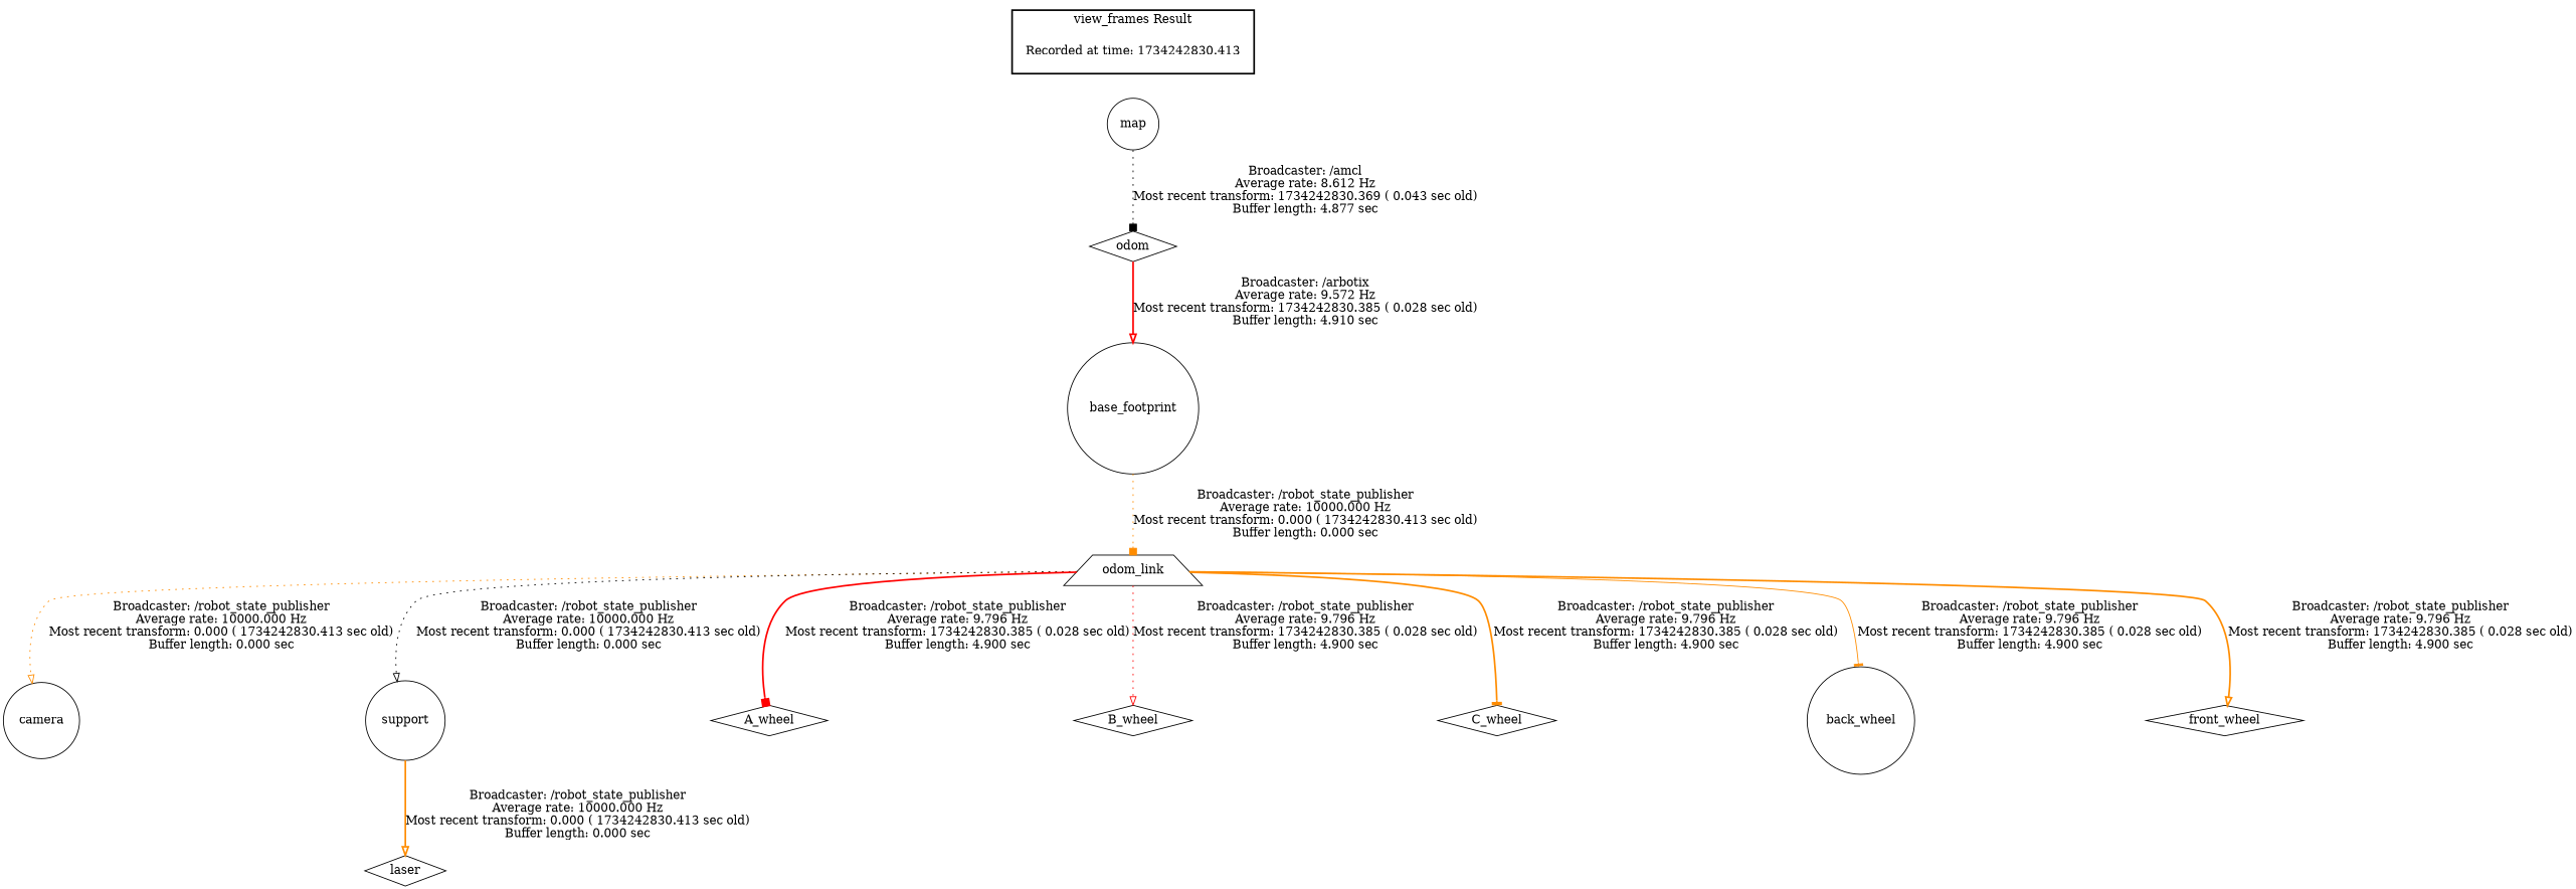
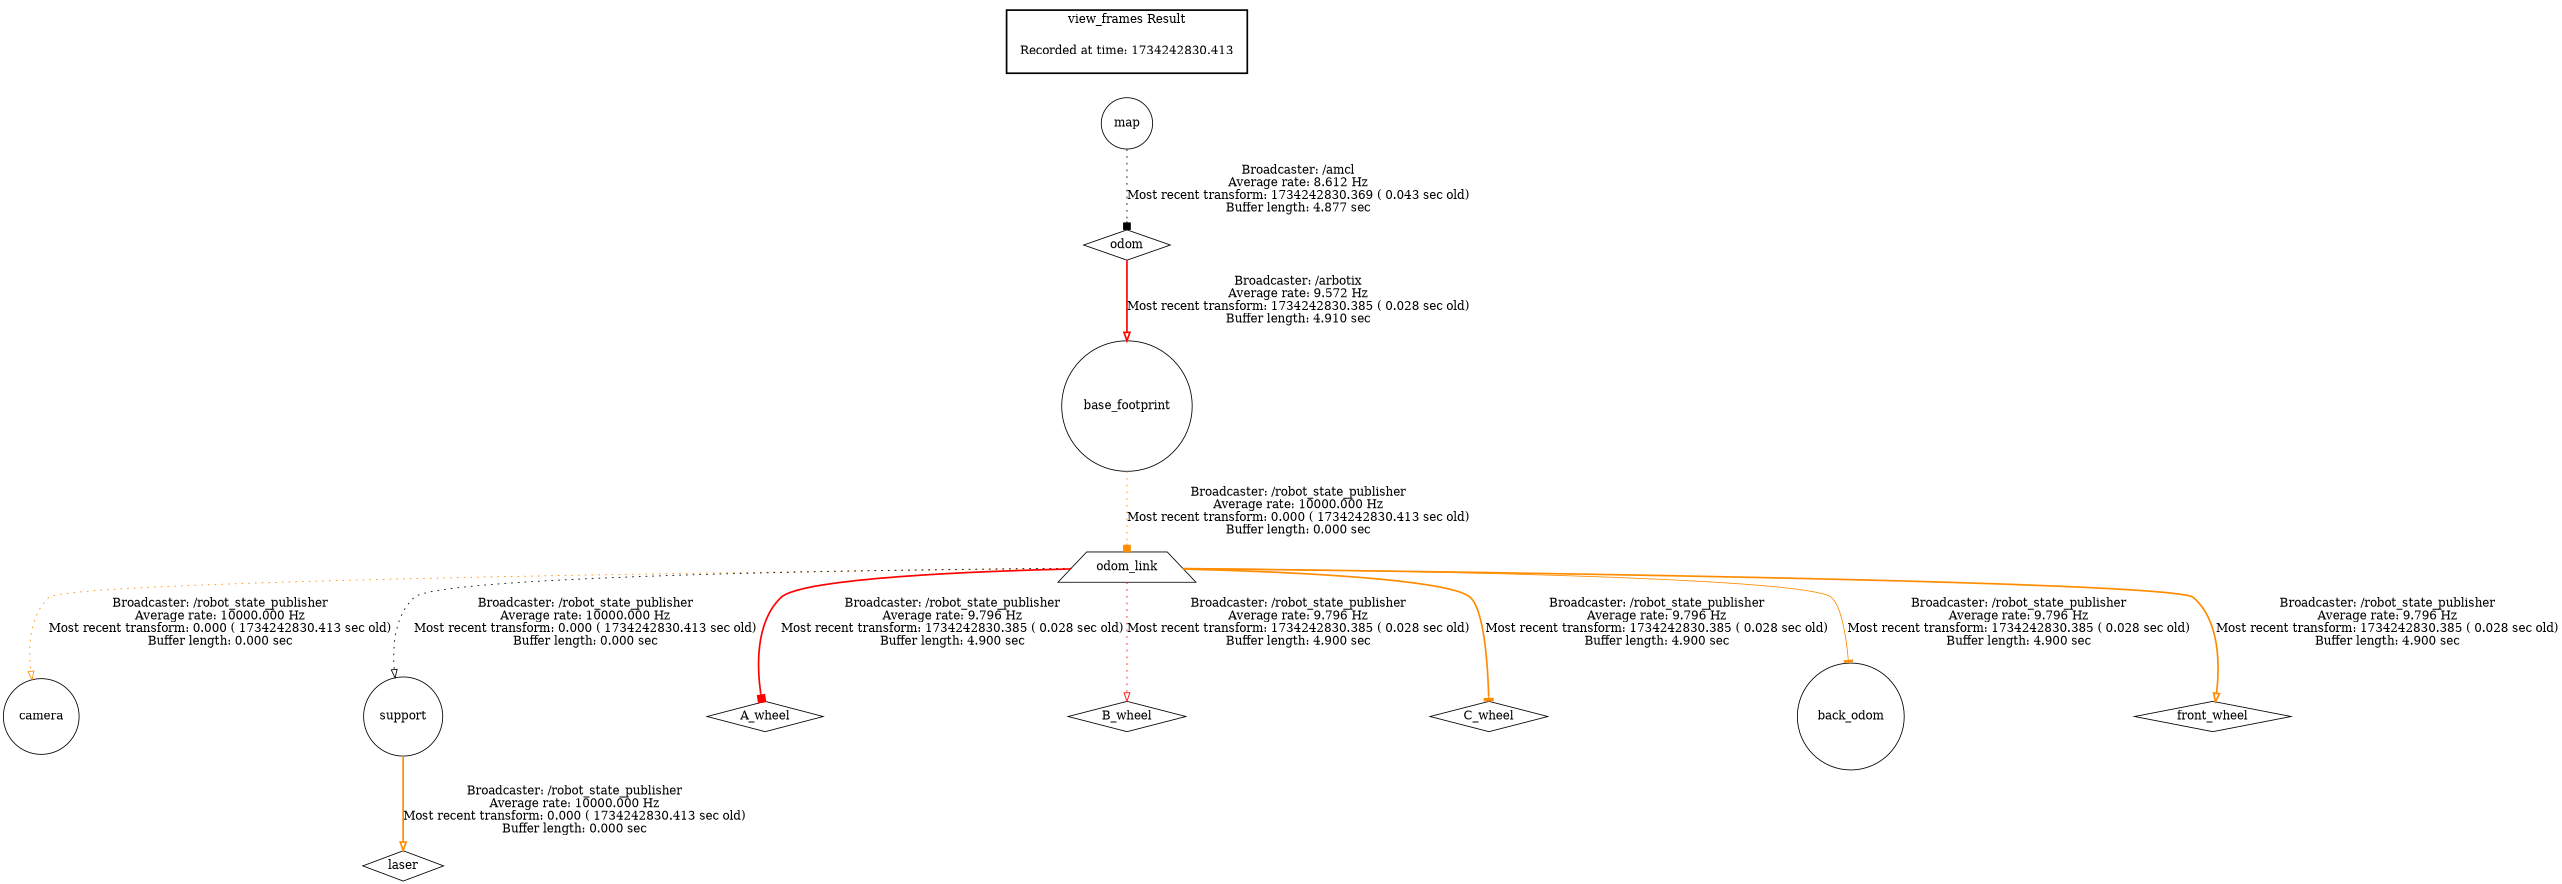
  digraph {
    node [shape=diamond]
    edge [style=dotted arrowhead=onormal color=darkorange]
    "Recorded at time: 1734242830.413" [shape=plaintext]
    map [shape=circle]
    base_footprint [shape=circle]
    n4 [label=odom_link shape=trapezium]
    camera [shape=circle]
    support [shape=circle]
    A_wheel
    B_wheel
    C_wheel
-   back_wheel [shape=circle]
+   back_wheel [shape=circle label=back_odom]
    front_wheel
    laser
    odom
    subgraph cluster_1 {
      color=black
      label="view_frames Result"
      style=bold
      "Recorded at time: 1734242830.413"
    }
    "Recorded at time: 1734242830.413" -> map [style=invis arrowhead="" color=""]
    map -> odom [arrowhead=box color=black label="Broadcaster: /amcl\nAverage rate: 8.612 Hz\nMost recent transform: 1734242830.369 ( 0.043 sec old)\nBuffer length: 4.877 sec\n"]
    base_footprint -> n4 [arrowhead=box label="Broadcaster: /robot_state_publisher\nAverage rate: 10000.000 Hz\nMost recent transform: 0.000 ( 1734242830.413 sec old)\nBuffer length: 0.000 sec\n"]
    n4 -> camera [label="Broadcaster: /robot_state_publisher\nAverage rate: 10000.000 Hz\nMost recent transform: 0.000 ( 1734242830.413 sec old)\nBuffer length: 0.000 sec\n"]
    n4 -> support [color=black label="Broadcaster: /robot_state_publisher\nAverage rate: 10000.000 Hz\nMost recent transform: 0.000 ( 1734242830.413 sec old)\nBuffer length: 0.000 sec\n"]
    n4 -> A_wheel [arrowhead=box color=red label="Broadcaster: /robot_state_publisher\nAverage rate: 9.796 Hz\nMost recent transform: 1734242830.385 ( 0.028 sec old)\nBuffer length: 4.900 sec\n" style=bold]
    n4 -> B_wheel [color=red label="Broadcaster: /robot_state_publisher\nAverage rate: 9.796 Hz\nMost recent transform: 1734242830.385 ( 0.028 sec old)\nBuffer length: 4.900 sec\n"]
    n4 -> C_wheel [arrowhead=tee label="Broadcaster: /robot_state_publisher\nAverage rate: 9.796 Hz\nMost recent transform: 1734242830.385 ( 0.028 sec old)\nBuffer length: 4.900 sec\n" style=bold]
    n4 -> back_wheel [arrowhead=tee label="Broadcaster: /robot_state_publisher\nAverage rate: 9.796 Hz\nMost recent transform: 1734242830.385 ( 0.028 sec old)\nBuffer length: 4.900 sec\n" style=solid]
    n4 -> front_wheel [label="Broadcaster: /robot_state_publisher\nAverage rate: 9.796 Hz\nMost recent transform: 1734242830.385 ( 0.028 sec old)\nBuffer length: 4.900 sec\n" style=bold]
    support -> laser [label="Broadcaster: /robot_state_publisher\nAverage rate: 10000.000 Hz\nMost recent transform: 0.000 ( 1734242830.413 sec old)\nBuffer length: 0.000 sec\n" style=bold]
    odom -> base_footprint [color=red label="Broadcaster: /arbotix\nAverage rate: 9.572 Hz\nMost recent transform: 1734242830.385 ( 0.028 sec old)\nBuffer length: 4.910 sec\n" style=bold]
  }
